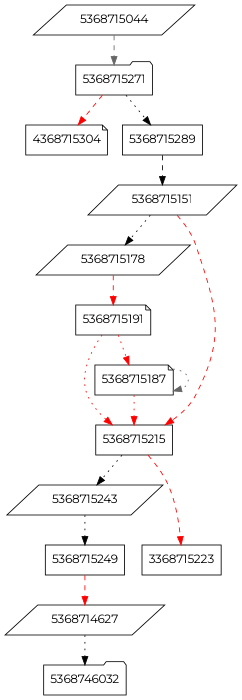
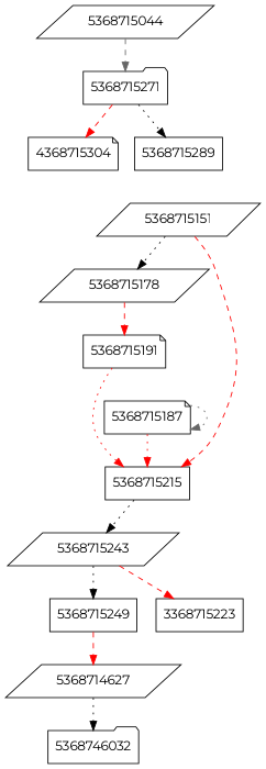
  digraph {
    fontname=Montserrat
    node [fontname=Montserrat shape=parallelogram]
    edge [color=red fontname=Montserrat style=dotted]
    5368715271 [shape=folder]
    5368715044
    n3 [label=4368715304 shape=note]
    5368715289 [shape=box]
    5368715151
    5368715178
    5368715215 [shape=box]
    5368715191 [shape=note]
    5368715243
    5368715187 [shape=note]
    5368715249 [shape=box]
    n12 [label=3368715223 shape=box]
    5368714627
    5368746032 [shape=folder]
    5368715271 -> n3 [style=dashed]
    5368715271 -> 5368715289 [color=black]
    5368715044 -> 5368715271 [color=gray40 style=dashed]
-   5368715289 -> 5368715151 [color=black style=dashed]
    5368715151 -> 5368715178 [color=black]
    5368715151 -> 5368715215 [style=dashed]
    5368715178 -> 5368715191 [style=dashed]
    5368715215 -> 5368715243 [color=black]
    5368715191 -> 5368715215
-   5368715191 -> 5368715187
    5368715243 -> 5368715249 [color=black]
-   5368715215 -> n12 [style=dashed]
+   5368715243 -> n12 [style=dashed]
    5368715187 -> 5368715215
    5368715187 -> 5368715187 [color=gray40]
    5368715249 -> 5368714627 [style=dashed]
    5368714627 -> 5368746032 [color=black]
  }
